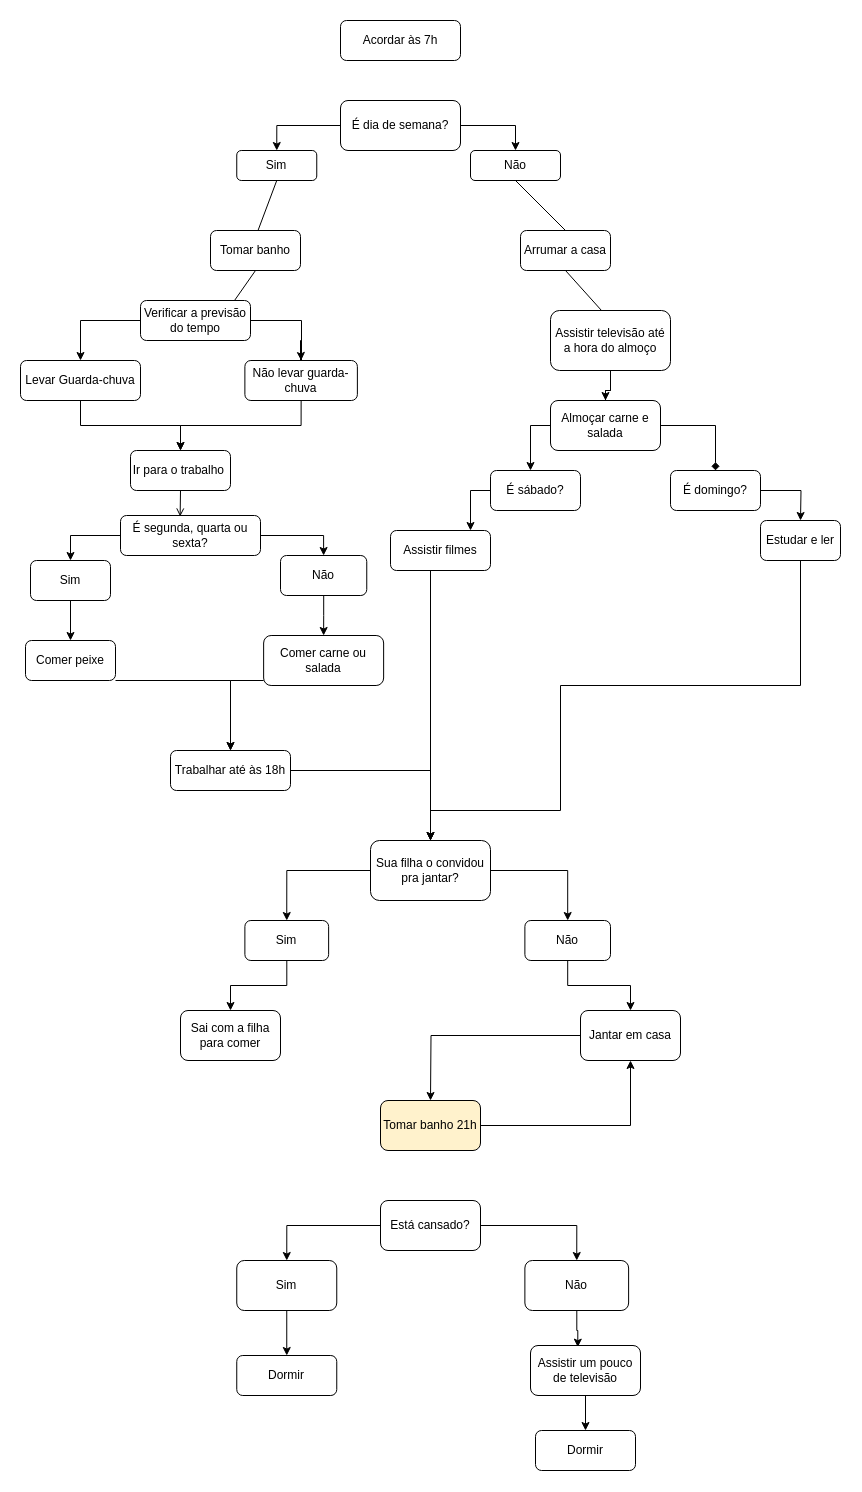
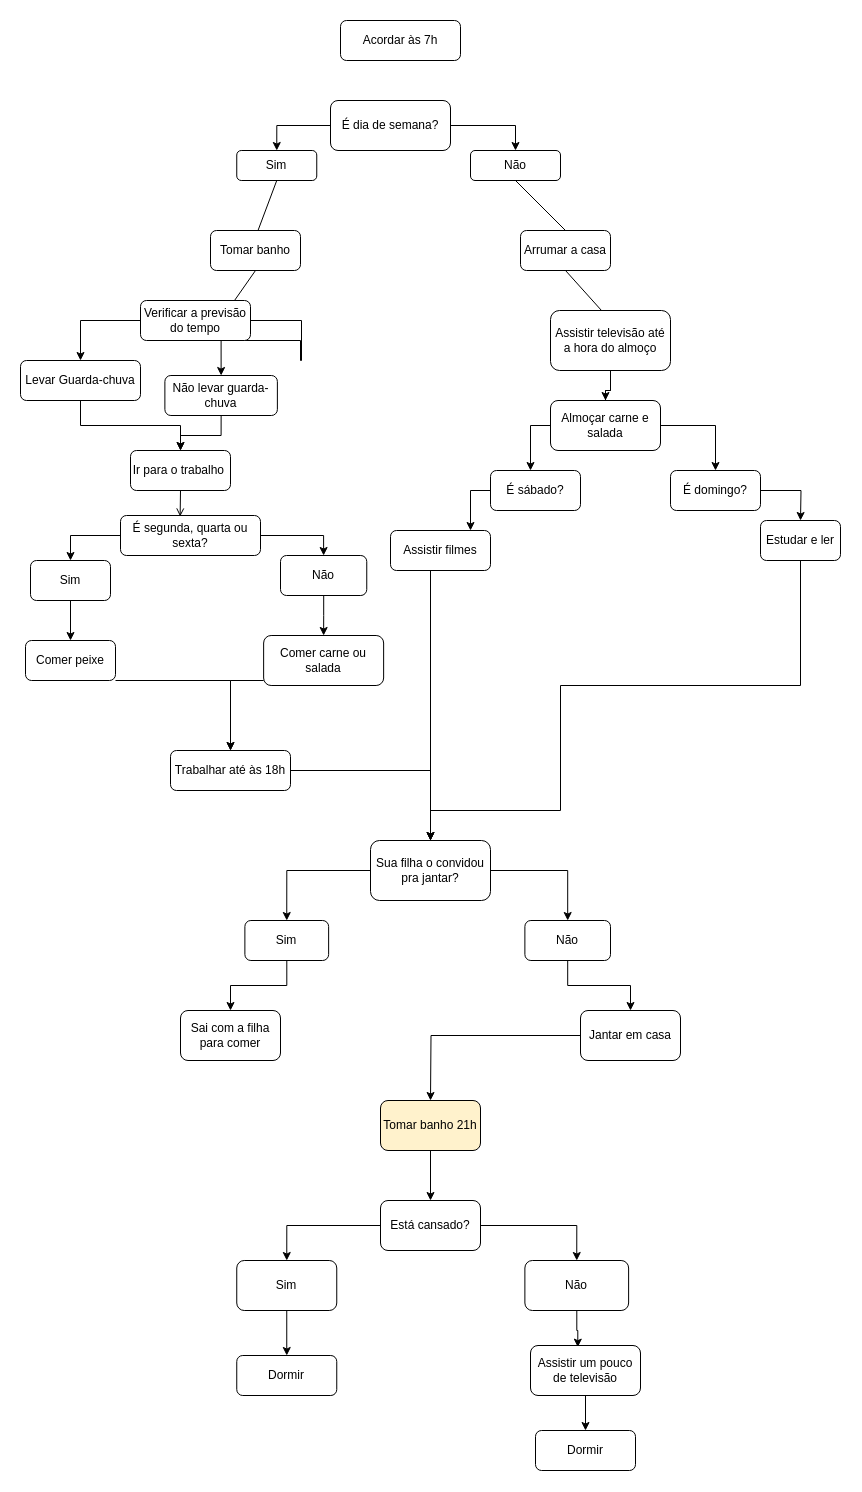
  <mxCell id="0" />
  <mxCell id="1" parent="0" />
  <mxCell id="2" value="Acordar às 7h" style="rounded=1;whiteSpace=wrap;html=1;" parent="1" vertex="1"><mxGeometry x="340" y="20" width="120" height="40" as="geometry" /></mxCell>
  <mxCell id="3" style="edgeStyle=orthogonalEdgeStyle;rounded=0;orthogonalLoop=1;jettySize=auto;html=1;entryX=0.5;entryY=0;entryDx=0;entryDy=0;" edge="1" parent="1" source="5" target="7"><mxGeometry relative="1" as="geometry"><mxPoint x="520" y="125" as="targetPoint" /></mxGeometry></mxCell>
  <mxCell id="4" style="edgeStyle=orthogonalEdgeStyle;rounded=0;orthogonalLoop=1;jettySize=auto;html=1;entryX=0.5;entryY=0;entryDx=0;entryDy=0;" edge="1" parent="1" source="5" target="6"><mxGeometry relative="1" as="geometry"><mxPoint x="270" y="125" as="targetPoint" /></mxGeometry></mxCell>
- <mxCell id="5" value="É dia de semana?" style="rounded=1;whiteSpace=wrap;html=1;" parent="1" vertex="1"><mxGeometry x="340" y="100" width="120" height="50" as="geometry" /></mxCell>
+ <mxCell id="5" value="É dia de semana?" style="rounded=1;whiteSpace=wrap;html=1;" parent="1" vertex="1"><mxGeometry x="330" y="100" width="120" height="50" as="geometry" /></mxCell>
  <mxCell id="6" value="Sim" style="rounded=1;whiteSpace=wrap;html=1;" parent="1" vertex="1"><mxGeometry x="236.26" y="150" width="80" height="30" as="geometry" /></mxCell>
  <mxCell id="7" value="Não" style="rounded=1;whiteSpace=wrap;html=1;" parent="1" vertex="1"><mxGeometry x="470" y="150" width="90" height="30" as="geometry" /></mxCell>
  <mxCell id="8" value="" style="endArrow=none;html=1;entryX=0.5;entryY=1;entryDx=0;entryDy=0;" parent="1" target="6" edge="1"><mxGeometry width="50" height="50" relative="1" as="geometry"><mxPoint x="250" y="250" as="sourcePoint" /><mxPoint x="450" y="220" as="targetPoint" /></mxGeometry></mxCell>
  <mxCell id="9" value="Tomar banho" style="rounded=1;whiteSpace=wrap;html=1;" parent="1" vertex="1"><mxGeometry x="210" y="230" width="90" height="40" as="geometry" /></mxCell>
  <mxCell id="10" value="Arrumar a casa" style="rounded=1;whiteSpace=wrap;html=1;" parent="1" vertex="1"><mxGeometry x="520" y="230" width="90" height="40" as="geometry" /></mxCell>
  <mxCell id="11" value="" style="endArrow=none;html=1;exitX=0.5;exitY=1;exitDx=0;exitDy=0;entryX=0.5;entryY=0;entryDx=0;entryDy=0;" parent="1" source="7" target="10" edge="1"><mxGeometry width="50" height="50" relative="1" as="geometry"><mxPoint x="400" y="270" as="sourcePoint" /><mxPoint x="450" y="220" as="targetPoint" /><Array as="points" /></mxGeometry></mxCell>
  <mxCell id="12" value="" style="endArrow=none;html=1;entryX=0.5;entryY=1;entryDx=0;entryDy=0;" parent="1" target="9" edge="1"><mxGeometry width="50" height="50" relative="1" as="geometry"><mxPoint x="220" y="320" as="sourcePoint" /><mxPoint x="450" y="210" as="targetPoint" /></mxGeometry></mxCell>
  <mxCell id="13" value="" style="endArrow=none;html=1;entryX=0.5;entryY=1;entryDx=0;entryDy=0;" parent="1" target="10" edge="1"><mxGeometry width="50" height="50" relative="1" as="geometry"><mxPoint x="610" y="320" as="sourcePoint" /><mxPoint x="450" y="210" as="targetPoint" /></mxGeometry></mxCell>
  <mxCell id="14" style="edgeStyle=orthogonalEdgeStyle;rounded=0;orthogonalLoop=1;jettySize=auto;html=1;entryX=0.5;entryY=0;entryDx=0;entryDy=0;" parent="1" source="16" target="18" edge="1"><mxGeometry relative="1" as="geometry"><Array as="points"><mxPoint x="80" y="320" /></Array></mxGeometry></mxCell>
  <mxCell id="15" style="edgeStyle=orthogonalEdgeStyle;rounded=0;orthogonalLoop=1;jettySize=auto;html=1;entryX=0.5;entryY=0;entryDx=0;entryDy=0;" parent="1" source="16" target="20" edge="1"><mxGeometry relative="1" as="geometry"><mxPoint x="300" y="340" as="targetPoint" /><Array as="points"><mxPoint x="301" y="320" /><mxPoint x="301" y="360" /><mxPoint x="300" y="360" /><mxPoint x="300" y="340" /></Array></mxGeometry></mxCell>
  <mxCell id="16" value="Verificar a previsão do tempo" style="rounded=1;whiteSpace=wrap;html=1;" parent="1" vertex="1"><mxGeometry x="140" y="300" width="110" height="40" as="geometry" /></mxCell>
  <mxCell id="17" style="edgeStyle=orthogonalEdgeStyle;rounded=0;orthogonalLoop=1;jettySize=auto;html=1;exitX=0.5;exitY=1;exitDx=0;exitDy=0;entryX=0.5;entryY=0;entryDx=0;entryDy=0;" parent="1" source="18" target="22" edge="1"><mxGeometry relative="1" as="geometry"><mxPoint x="220" y="450" as="targetPoint" /><Array as="points"><mxPoint x="80" y="425" /><mxPoint x="180" y="425" /></Array></mxGeometry></mxCell>
  <mxCell id="18" value="Levar Guarda-chuva" style="rounded=1;whiteSpace=wrap;html=1;" parent="1" vertex="1"><mxGeometry y="360" width="120" height="40" as="geometry" x="20" /></mxCell>
  <mxCell id="19" style="edgeStyle=orthogonalEdgeStyle;rounded=0;orthogonalLoop=1;jettySize=auto;html=1;exitX=0.5;exitY=1;exitDx=0;exitDy=0;" parent="1" source="20" target="22" edge="1"><mxGeometry relative="1" as="geometry"><mxPoint x="220" y="450" as="targetPoint" /></mxGeometry></mxCell>
- <mxCell id="20" value="Não levar guarda-chuva" style="rounded=1;whiteSpace=wrap;html=1;" parent="1" vertex="1"><mxGeometry x="244.38" y="360" width="112.5" height="40" as="geometry" /></mxCell>
+ <mxCell id="20" value="Não levar guarda-chuva" style="rounded=1;whiteSpace=wrap;html=1;" parent="1" vertex="1"><mxGeometry x="164.38" y="375" width="112.5" height="40" as="geometry" /></mxCell>
  <mxCell id="21" style="edgeStyle=orthogonalEdgeStyle;rounded=0;orthogonalLoop=1;jettySize=auto;html=1;exitX=0.5;exitY=1;exitDx=0;exitDy=0;entryX=0.426;entryY=0.025;entryDx=0;entryDy=0;entryPerimeter=0;endArrow=open;" parent="1" source="22" target="25" edge="1"><mxGeometry relative="1" as="geometry"><mxPoint x="180" y="510" as="targetPoint" /><Array as="points" /></mxGeometry></mxCell>
  <mxCell id="22" value="Ir para o trabalho&amp;nbsp;" style="rounded=1;whiteSpace=wrap;html=1;" parent="1" vertex="1"><mxGeometry x="130" y="450" width="100" height="40" as="geometry" /></mxCell>
  <mxCell id="23" style="edgeStyle=orthogonalEdgeStyle;rounded=0;orthogonalLoop=1;jettySize=auto;html=1;entryX=0.5;entryY=0;entryDx=0;entryDy=0;" parent="1" source="25" target="32" edge="1"><mxGeometry relative="1" as="geometry" /></mxCell>
  <mxCell id="24" style="edgeStyle=orthogonalEdgeStyle;rounded=0;orthogonalLoop=1;jettySize=auto;html=1;entryX=0.5;entryY=0;entryDx=0;entryDy=0;" parent="1" source="25" target="30" edge="1"><mxGeometry relative="1" as="geometry"><mxPoint x="70" y="550" as="targetPoint" /><Array as="points"><mxPoint x="70" y="535" /></Array></mxGeometry></mxCell>
  <mxCell id="25" value="É segunda, quarta ou sexta?" style="rounded=1;whiteSpace=wrap;html=1;" parent="1" vertex="1"><mxGeometry x="120" y="515" width="140" height="40" as="geometry" /></mxCell>
  <mxCell id="26" style="edgeStyle=orthogonalEdgeStyle;rounded=0;orthogonalLoop=1;jettySize=auto;html=1;entryX=0.5;entryY=0.2;entryDx=0;entryDy=0;entryPerimeter=0;" parent="1" source="28" target="41" edge="1"><mxGeometry relative="1" as="geometry" /></mxCell>
  <mxCell id="27" style="edgeStyle=orthogonalEdgeStyle;rounded=0;orthogonalLoop=1;jettySize=auto;html=1;entryX=0.5;entryY=0;entryDx=0;entryDy=0;" parent="1" source="28" target="41" edge="1"><mxGeometry relative="1" as="geometry" /></mxCell>
  <mxCell id="28" value="Assistir televisão até a hora do almoço" style="rounded=1;whiteSpace=wrap;html=1;" parent="1" vertex="1"><mxGeometry x="550" y="310" width="120" height="60" as="geometry" /></mxCell>
  <mxCell id="29" style="edgeStyle=orthogonalEdgeStyle;rounded=0;orthogonalLoop=1;jettySize=auto;html=1;" parent="1" source="30" target="36" edge="1"><mxGeometry relative="1" as="geometry" /></mxCell>
  <mxCell id="30" value="Sim" style="rounded=1;whiteSpace=wrap;html=1;" parent="1" vertex="1"><mxGeometry x="30" y="560" width="80" height="40" as="geometry" /></mxCell>
  <mxCell id="31" style="edgeStyle=orthogonalEdgeStyle;rounded=0;orthogonalLoop=1;jettySize=auto;html=1;entryX=0.5;entryY=0;entryDx=0;entryDy=0;" parent="1" source="32" target="34" edge="1"><mxGeometry relative="1" as="geometry" /></mxCell>
  <mxCell id="32" value="Não" style="rounded=1;whiteSpace=wrap;html=1;" parent="1" vertex="1"><mxGeometry x="280" y="555" width="86.25" height="40" as="geometry" /></mxCell>
  <mxCell id="33" style="edgeStyle=orthogonalEdgeStyle;rounded=0;orthogonalLoop=1;jettySize=auto;html=1;" parent="1" source="34" target="38" edge="1"><mxGeometry relative="1" as="geometry"><Array as="points"><mxPoint x="230" y="680" /></Array></mxGeometry></mxCell>
  <mxCell id="34" value="Comer carne ou salada" style="rounded=1;whiteSpace=wrap;html=1;" parent="1" vertex="1"><mxGeometry x="263.13" y="635" width="120" height="50" as="geometry" /></mxCell>
  <mxCell id="35" style="edgeStyle=orthogonalEdgeStyle;rounded=0;orthogonalLoop=1;jettySize=auto;html=1;entryX=0.5;entryY=0;entryDx=0;entryDy=0;" parent="1" source="36" target="38" edge="1"><mxGeometry relative="1" as="geometry"><Array as="points"><mxPoint x="230" y="680" /></Array></mxGeometry></mxCell>
  <mxCell id="36" value="Comer peixe" style="rounded=1;whiteSpace=wrap;html=1;" parent="1" vertex="1"><mxGeometry x="25" y="640" width="90" height="40" as="geometry" /></mxCell>
  <mxCell id="37" style="edgeStyle=orthogonalEdgeStyle;rounded=0;orthogonalLoop=1;jettySize=auto;html=1;" parent="1" source="38" target="52" edge="1"><mxGeometry relative="1" as="geometry" /></mxCell>
  <mxCell id="38" value="Trabalhar até às 18h" style="rounded=1;whiteSpace=wrap;html=1;" parent="1" vertex="1"><mxGeometry x="170" y="750" width="120" height="40" as="geometry" /></mxCell>
  <mxCell id="39" style="edgeStyle=orthogonalEdgeStyle;rounded=0;orthogonalLoop=1;jettySize=auto;html=1;" parent="1" source="41" edge="1"><mxGeometry relative="1" as="geometry"><mxPoint x="530" y="470" as="targetPoint" /></mxGeometry></mxCell>
- <mxCell id="40" style="edgeStyle=orthogonalEdgeStyle;rounded=0;orthogonalLoop=1;jettySize=auto;html=1;entryX=0.5;entryY=0;entryDx=0;entryDy=0;endArrow=diamond;" parent="1" source="41" target="45" edge="1"><mxGeometry relative="1" as="geometry" /></mxCell>
+ <mxCell id="40" style="edgeStyle=orthogonalEdgeStyle;rounded=0;orthogonalLoop=1;jettySize=auto;html=1;entryX=0.5;entryY=0;entryDx=0;entryDy=0;" parent="1" source="41" target="45" edge="1"><mxGeometry relative="1" as="geometry" /></mxCell>
  <mxCell id="41" value="Almoçar carne e salada" style="rounded=1;whiteSpace=wrap;html=1;" parent="1" vertex="1"><mxGeometry x="550" y="400" width="110" height="50" as="geometry" /></mxCell>
  <mxCell id="42" style="edgeStyle=orthogonalEdgeStyle;rounded=0;orthogonalLoop=1;jettySize=auto;html=1;" parent="1" source="43" edge="1"><mxGeometry relative="1" as="geometry"><mxPoint x="470" y="530" as="targetPoint" /></mxGeometry></mxCell>
  <mxCell id="43" value="É sábado?" style="rounded=1;whiteSpace=wrap;html=1;" parent="1" vertex="1"><mxGeometry x="490" y="470" width="90" height="40" as="geometry" /></mxCell>
  <mxCell id="44" style="edgeStyle=orthogonalEdgeStyle;rounded=0;orthogonalLoop=1;jettySize=auto;html=1;" parent="1" source="45" edge="1"><mxGeometry relative="1" as="geometry"><mxPoint x="800" y="520" as="targetPoint" /></mxGeometry></mxCell>
  <mxCell id="45" value="É domingo?" style="rounded=1;whiteSpace=wrap;html=1;" parent="1" vertex="1"><mxGeometry x="670" y="470" width="90" height="40" as="geometry" /></mxCell>
  <mxCell id="46" style="edgeStyle=orthogonalEdgeStyle;rounded=0;orthogonalLoop=1;jettySize=auto;html=1;" parent="1" source="47" edge="1"><mxGeometry relative="1" as="geometry"><mxPoint x="430" y="840" as="targetPoint" /><Array as="points"><mxPoint x="800" y="685" /><mxPoint x="560" y="685" /><mxPoint x="560" y="810" /></Array></mxGeometry></mxCell>
  <mxCell id="47" value="Estudar e ler" style="rounded=1;whiteSpace=wrap;html=1;" parent="1" vertex="1"><mxGeometry x="760" y="520" width="80" height="40" as="geometry" /></mxCell>
  <mxCell id="48" style="edgeStyle=orthogonalEdgeStyle;rounded=0;orthogonalLoop=1;jettySize=auto;html=1;entryX=0.5;entryY=0;entryDx=0;entryDy=0;" parent="1" source="49" target="52" edge="1"><mxGeometry relative="1" as="geometry"><Array as="points"><mxPoint x="430" y="840" /><mxPoint x="430" y="840" /></Array></mxGeometry></mxCell>
  <mxCell id="49" value="Assistir filmes" style="rounded=1;whiteSpace=wrap;html=1;" parent="1" vertex="1"><mxGeometry x="390" y="530" width="100" height="40" as="geometry" /></mxCell>
  <mxCell id="50" style="edgeStyle=orthogonalEdgeStyle;rounded=0;orthogonalLoop=1;jettySize=auto;html=1;entryX=0.5;entryY=0;entryDx=0;entryDy=0;" parent="1" source="52" target="54" edge="1"><mxGeometry relative="1" as="geometry" /></mxCell>
  <mxCell id="51" style="edgeStyle=orthogonalEdgeStyle;rounded=0;orthogonalLoop=1;jettySize=auto;html=1;entryX=0.5;entryY=0;entryDx=0;entryDy=0;" parent="1" source="52" target="56" edge="1"><mxGeometry relative="1" as="geometry" /></mxCell>
  <mxCell id="52" value="Sua filha o convidou pra jantar?" style="rounded=1;whiteSpace=wrap;html=1;" parent="1" vertex="1"><mxGeometry x="370" y="840" width="120" height="60" as="geometry" /></mxCell>
  <mxCell id="53" style="edgeStyle=orthogonalEdgeStyle;rounded=0;orthogonalLoop=1;jettySize=auto;html=1;entryX=0.5;entryY=0;entryDx=0;entryDy=0;" parent="1" source="54" target="57" edge="1"><mxGeometry relative="1" as="geometry" /></mxCell>
  <mxCell id="54" value="Sim" style="rounded=1;whiteSpace=wrap;html=1;" parent="1" vertex="1"><mxGeometry x="244.38" y="920" width="83.75" height="40" as="geometry" /></mxCell>
  <mxCell id="55" style="edgeStyle=orthogonalEdgeStyle;rounded=0;orthogonalLoop=1;jettySize=auto;html=1;entryX=0.5;entryY=0;entryDx=0;entryDy=0;" parent="1" source="56" target="59" edge="1"><mxGeometry relative="1" as="geometry" /></mxCell>
  <mxCell id="56" value="Não" style="rounded=1;whiteSpace=wrap;html=1;" parent="1" vertex="1"><mxGeometry x="524.38" y="920" width="85.62" height="40" as="geometry" /></mxCell>
  <mxCell id="57" value="Sai com a filha para comer" style="rounded=1;whiteSpace=wrap;html=1;" parent="1" vertex="1"><mxGeometry x="180" y="1010" width="100" height="50" as="geometry" /></mxCell>
  <mxCell id="58" style="edgeStyle=orthogonalEdgeStyle;rounded=0;orthogonalLoop=1;jettySize=auto;html=1;" parent="1" source="59" edge="1"><mxGeometry relative="1" as="geometry"><mxPoint x="430" y="1100" as="targetPoint" /></mxGeometry></mxCell>
  <mxCell id="59" value="Jantar em casa" style="rounded=1;whiteSpace=wrap;html=1;" parent="1" vertex="1"><mxGeometry x="580" y="1010" width="100" height="50" as="geometry" /></mxCell>
- <mxCell id="60" style="edgeStyle=orthogonalEdgeStyle;rounded=0;orthogonalLoop=1;jettySize=auto;html=1;" parent="1" source="61" target="59" edge="1"><mxGeometry relative="1" as="geometry" /></mxCell>
+ <mxCell id="60" style="edgeStyle=orthogonalEdgeStyle;rounded=0;orthogonalLoop=1;jettySize=auto;html=1;" parent="1" source="61" target="64" edge="1"><mxGeometry relative="1" as="geometry" /></mxCell>
  <mxCell id="61" value="Tomar banho 21h" style="rounded=1;whiteSpace=wrap;html=1;fillColor=#fff2cc;" parent="1" vertex="1"><mxGeometry x="380" y="1100" width="100" height="50" as="geometry" /></mxCell>
  <mxCell id="62" style="edgeStyle=orthogonalEdgeStyle;rounded=0;orthogonalLoop=1;jettySize=auto;html=1;entryX=0.5;entryY=0;entryDx=0;entryDy=0;" parent="1" source="64" target="66" edge="1"><mxGeometry relative="1" as="geometry" /></mxCell>
  <mxCell id="63" style="edgeStyle=orthogonalEdgeStyle;rounded=0;orthogonalLoop=1;jettySize=auto;html=1;entryX=0.5;entryY=0;entryDx=0;entryDy=0;" parent="1" source="64" target="68" edge="1"><mxGeometry relative="1" as="geometry" /></mxCell>
  <mxCell id="64" value="Está cansado?" style="rounded=1;whiteSpace=wrap;html=1;" parent="1" vertex="1"><mxGeometry x="380" y="1200" width="100" height="50" as="geometry" /></mxCell>
  <mxCell id="65" style="edgeStyle=orthogonalEdgeStyle;rounded=0;orthogonalLoop=1;jettySize=auto;html=1;entryX=0.5;entryY=0;entryDx=0;entryDy=0;" parent="1" source="66" target="72" edge="1"><mxGeometry relative="1" as="geometry" /></mxCell>
  <mxCell id="66" value="Sim" style="rounded=1;whiteSpace=wrap;html=1;" parent="1" vertex="1"><mxGeometry x="236.26" y="1260" width="100" height="50" as="geometry" /></mxCell>
  <mxCell id="67" style="edgeStyle=orthogonalEdgeStyle;rounded=0;orthogonalLoop=1;jettySize=auto;html=1;entryX=0.43;entryY=0.033;entryDx=0;entryDy=0;entryPerimeter=0;" parent="1" source="68" target="71" edge="1"><mxGeometry relative="1" as="geometry" /></mxCell>
  <mxCell id="68" value="Não" style="rounded=1;whiteSpace=wrap;html=1;" parent="1" vertex="1"><mxGeometry x="524.38" y="1260" width="103.74" height="50" as="geometry" /></mxCell>
  <mxCell id="69" value="Dormir" style="rounded=1;whiteSpace=wrap;html=1;" parent="1" vertex="1"><mxGeometry x="535" y="1430" width="100" height="40" as="geometry" /></mxCell>
  <mxCell id="70" style="edgeStyle=orthogonalEdgeStyle;rounded=0;orthogonalLoop=1;jettySize=auto;html=1;entryX=0.5;entryY=0;entryDx=0;entryDy=0;" parent="1" source="71" target="69" edge="1"><mxGeometry relative="1" as="geometry" /></mxCell>
  <mxCell id="71" value="Assistir um pouco de televisão" style="rounded=1;whiteSpace=wrap;html=1;" parent="1" vertex="1"><mxGeometry x="530" y="1345" width="110" height="50" as="geometry" /></mxCell>
  <mxCell id="72" value="Dormir" style="rounded=1;whiteSpace=wrap;html=1;" parent="1" vertex="1"><mxGeometry x="236.26" y="1355" width="100" height="40" as="geometry" /></mxCell>
